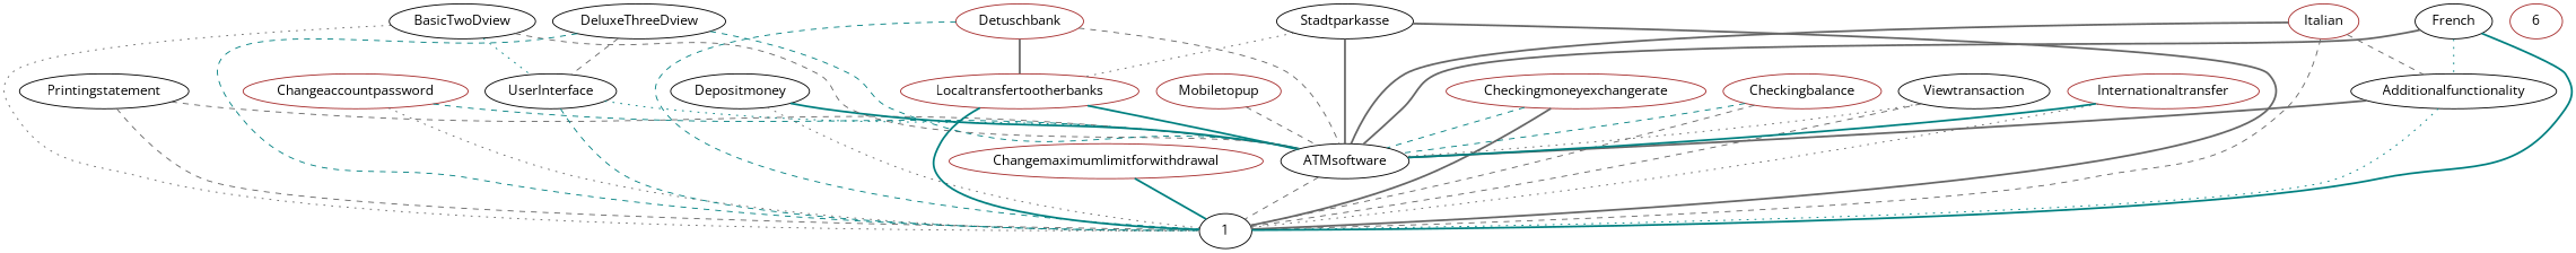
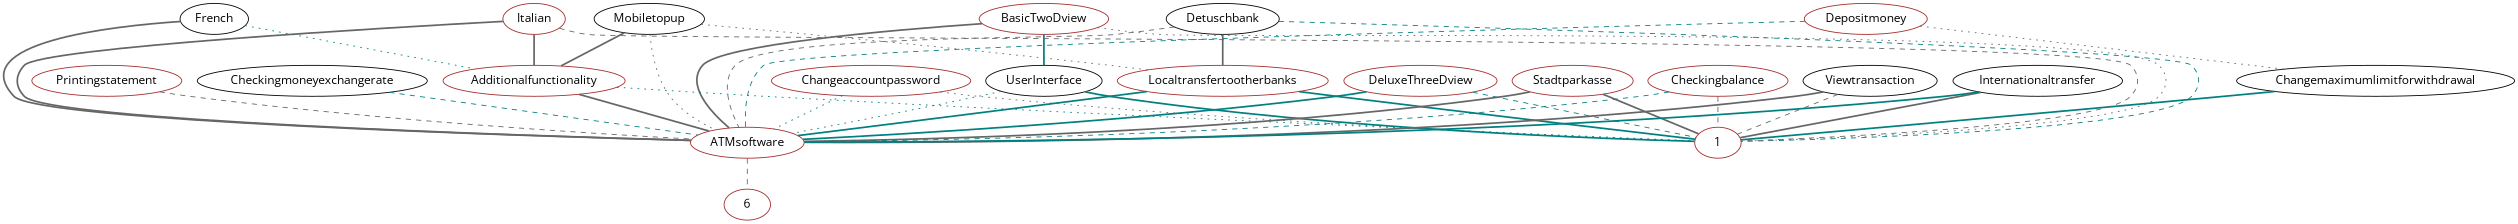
  graph {
    fontname="Open Sans"
    node [color=brown fontname="Open Sans"]
    edge [color=gray40 fontname="Open Sans" style=dashed]
-   Printingstatement [color=black]
-   1 [color=black]
-   ATMsoftware [color=black]
+   Printingstatement
+   1
+   ATMsoftware
    Changeaccountpassword
-   Depositmoney [color=black]
-   Detuschbank
+   Depositmoney
+   Detuschbank [color=black]
    Localtransfertootherbanks
-   BasicTwoDview [color=black]
+   BasicTwoDview
    UserInterface [color=black]
    n10 [label=6]
-   Changemaximumlimitforwithdrawal
-   Checkingmoneyexchangerate
-   Mobiletopup
-   Additionalfunctionality [color=black]
-   DeluxeThreeDview [color=black]
-   Stadtparkasse [color=black]
+   Changemaximumlimitforwithdrawal [color=black]
+   Checkingmoneyexchangerate [color=black]
+   Mobiletopup [color=black]
+   Additionalfunctionality
+   DeluxeThreeDview
+   Stadtparkasse
    Italian
    Checkingbalance
    Viewtransaction [color=black]
-   Internationaltransfer
+   Internationaltransfer [color=black]
    French [color=black]
-   Printingstatement -- 1
    Printingstatement -- ATMsoftware
-   ATMsoftware -- 1
+   ATMsoftware -- n10
    Changeaccountpassword -- 1 [style=dotted]
-   Changeaccountpassword -- ATMsoftware [color=teal]
-   Depositmoney -- 1 [style=dotted]
-   Depositmoney -- ATMsoftware [color=teal style=bold]
+   Changeaccountpassword -- ATMsoftware [color=teal style=dotted]
+   Depositmoney -- Changemaximumlimitforwithdrawal [style=dotted]
+   Depositmoney -- ATMsoftware [color=teal]
    Detuschbank -- 1 [color=teal]
    Detuschbank -- ATMsoftware
    Detuschbank -- Localtransfertootherbanks [style=bold]
    Localtransfertootherbanks -- 1 [color=teal style=bold]
    Localtransfertootherbanks -- ATMsoftware [color=teal style=bold]
    BasicTwoDview -- 1 [style=dotted]
-   BasicTwoDview -- ATMsoftware
-   BasicTwoDview -- UserInterface [color=teal style=dotted]
-   UserInterface -- 1 [color=teal]
+   BasicTwoDview -- ATMsoftware [style=bold]
+   BasicTwoDview -- UserInterface [color=teal style=bold]
+   UserInterface -- 1 [color=teal style=bold]
    UserInterface -- ATMsoftware [color=teal style=dotted]
    Changemaximumlimitforwithdrawal -- 1 [color=teal style=bold]
-   Checkingmoneyexchangerate -- 1 [style=bold]
    Checkingmoneyexchangerate -- ATMsoftware [color=teal]
-   Mobiletopup -- ATMsoftware
+   Mobiletopup -- ATMsoftware [style=dotted]
+   Mobiletopup -- Additionalfunctionality [style=bold]
    Additionalfunctionality -- 1 [color=teal style=dotted]
    Additionalfunctionality -- ATMsoftware [style=bold]
    DeluxeThreeDview -- 1 [color=teal]
-   DeluxeThreeDview -- ATMsoftware [color=teal]
-   DeluxeThreeDview -- UserInterface
+   DeluxeThreeDview -- ATMsoftware [color=teal style=bold]
    Stadtparkasse -- 1 [style=bold]
    Stadtparkasse -- ATMsoftware [style=bold]
-   Stadtparkasse -- Localtransfertootherbanks [style=dotted]
+   Mobiletopup -- Localtransfertootherbanks [style=dotted]
    Italian -- 1
    Italian -- ATMsoftware [style=bold]
-   Italian -- Additionalfunctionality
+   Italian -- Additionalfunctionality [style=bold]
    Checkingbalance -- 1
    Checkingbalance -- ATMsoftware [color=teal]
    Viewtransaction -- 1
-   Viewtransaction -- ATMsoftware [style=dotted]
-   Internationaltransfer -- 1 [style=dotted]
+   Viewtransaction -- ATMsoftware [style=bold]
+   Internationaltransfer -- 1 [style=bold]
    Internationaltransfer -- ATMsoftware [color=teal style=bold]
-   French -- 1 [color=teal style=bold]
    French -- ATMsoftware [style=bold]
    French -- Additionalfunctionality [color=teal style=dotted]
  }
